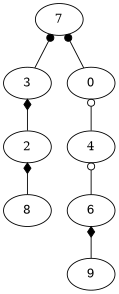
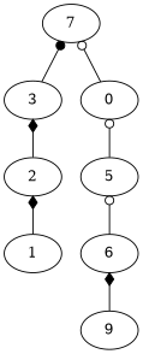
  strict digraph {
    rankdir=BT
    edge [arrowhead=diamond]
-   1 [label=8]
+   1
    2
    3
    7
    n5 [label=0]
-   4
+   4 [label=5]
    6
    9
    1 -> 2
    2 -> 3
    3 -> 7 [arrowhead=dot]
-   n5 -> 7 [arrowhead=dot]
+   n5 -> 7 [arrowhead=odot]
    4 -> n5 [arrowhead=odot]
    6 -> 4 [arrowhead=odot]
    9 -> 6
  }
